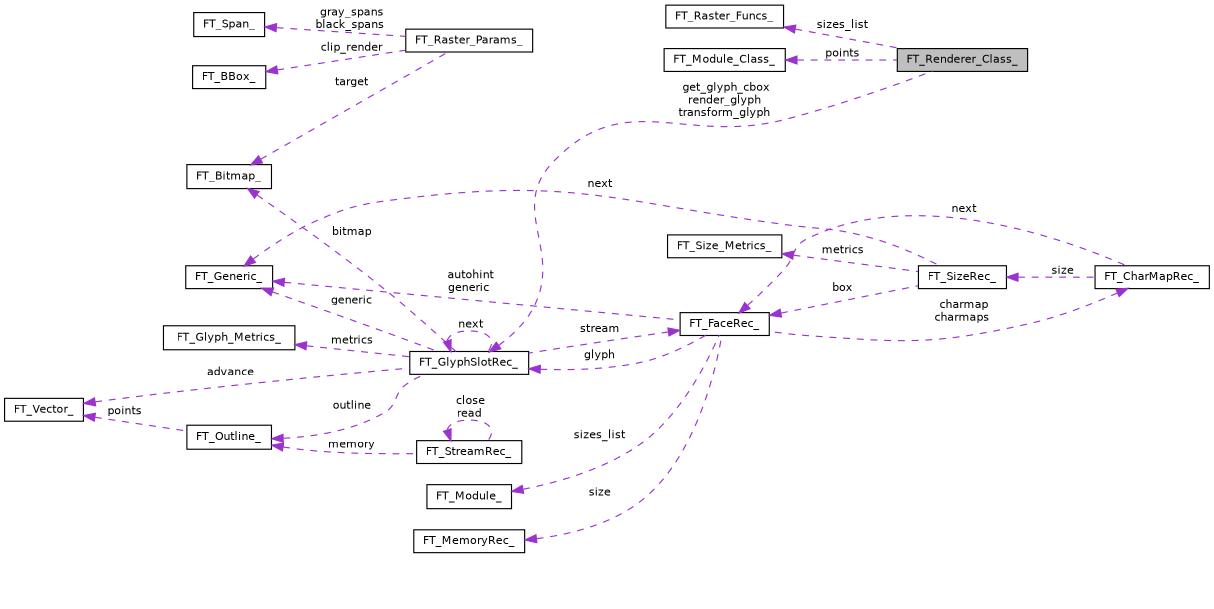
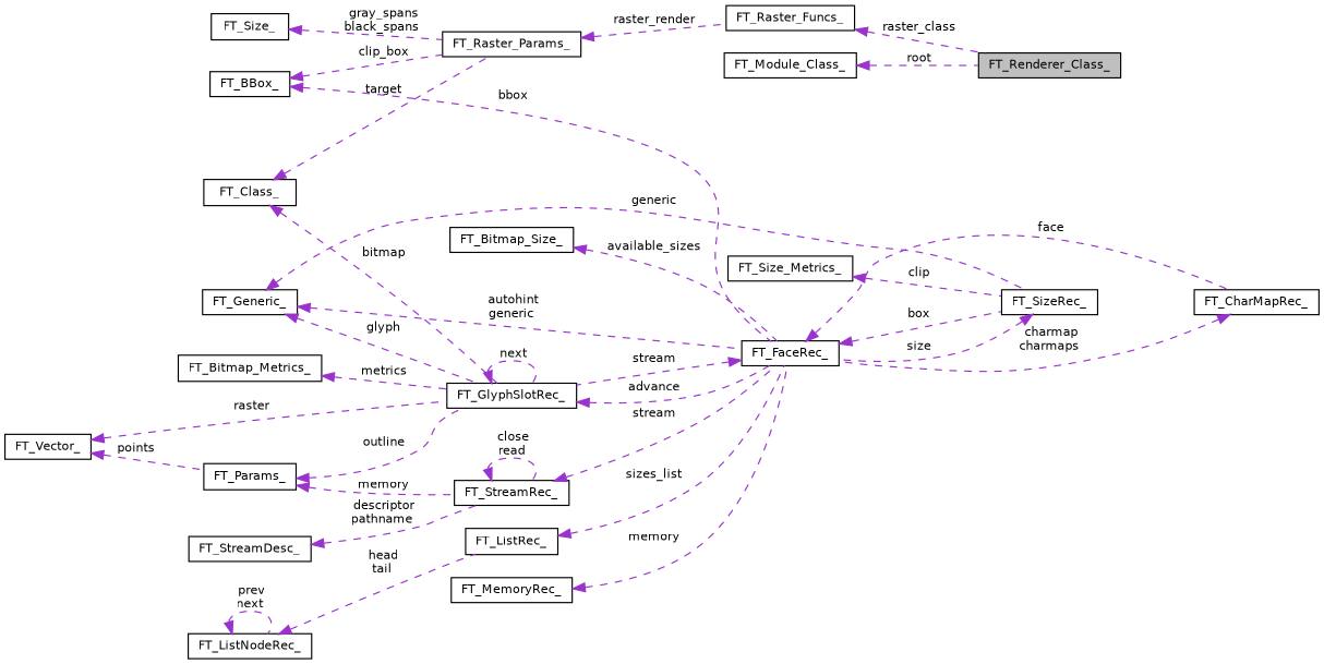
  digraph {
    rankdir=LR
    node [color=black fillcolor=white fontname=Helvetica fontsize=10 shape=record style=filled]
    edge [color=darkorchid3 dir=back fontname=Helvetica fontsize=10 labelfontname=Helvetica labelfontsize=10 style=dashed]
    n1 [fillcolor=grey75 fontcolor=black height=0.2 label=FT_Renderer_Class_ width=0.4]
    n2 [height=0.2 label=FT_Raster_Funcs_ width=0.4]
    n3 [height=0.2 label=FT_Raster_Params_ width=0.4]
-   n4 [height=0.2 label=FT_Span_ width=0.4]
-   n5 [height=0.2 label=FT_Bitmap_ width=0.4]
+   n4 [height=0.2 label=FT_Size_ width=0.4]
+   n5 [height=0.2 label=FT_Class_ width=0.4]
    n6 [height=0.2 label=FT_GlyphSlotRec_ width=0.4]
    n7 [height=0.2 label=FT_FaceRec_ width=0.4]
    n8 [height=0.2 label=FT_BBox_ width=0.4]
    n9 [height=0.2 label=FT_SizeRec_ width=0.4]
    n10 [height=0.2 label=FT_CharMapRec_ width=0.4]
    n11 [height=0.2 label=FT_Module_Class_ width=0.4]
-   n12 [height=0.2 label=FT_Outline_ width=0.4]
+   n12 [height=0.2 label=FT_Params_ width=0.4]
    n13 [height=0.2 label=FT_StreamRec_ width=0.4]
    n14 [height=0.2 label=FT_Vector_ width=0.4]
    n15 [height=0.2 label=FT_Generic_ width=0.4]
-   n16 [height=0.2 label=FT_Glyph_Metrics_ width=0.4]
+   n16 [height=0.2 label=FT_Bitmap_Metrics_ width=0.4]
    n17 [height=0.2 label=FT_MemoryRec_ width=0.4]
-   n20 [height=0.2 label=FT_Module_ width=0.4]
+   n18 [height=0.2 label=FT_StreamDesc_ width=0.4]
+   n19 [height=0.2 label=FT_Bitmap_Size_ width=0.4]
+   n20 [height=0.2 label=FT_ListRec_ width=0.4]
+   n21 [height=0.2 label=FT_ListNodeRec_ width=0.4]
    n22 [height=0.2 label=FT_Size_Metrics_ width=0.4]
-   n2 -> n1 [label=" sizes_list"]
+   n2 -> n1 [label=" raster_class"]
+   n3 -> n2 [label=" raster_render"]
    n4 -> n3 [label=" gray_spans\nblack_spans"]
    n5 -> n3 [label=" target"]
    n5 -> n6 [label=" bitmap"]
-   n6 -> n1 [label=" get_glyph_cbox\nrender_glyph\ntransform_glyph"]
    n6 -> n6 [label=" next"]
-   n6 -> n7 [label=" glyph"]
+   n6 -> n7 [label=" advance"]
    n7 -> n6 [label=" stream"]
    n7 -> n9 [label=" box"]
-   n7 -> n10 [label=" next"]
-   n8 -> n3 [label=" clip_render"]
-   n9 -> n10 [label=" size"]
+   n7 -> n10 [label=" face"]
+   n8 -> n3 [label=" clip_box"]
+   n8 -> n7 [label=" bbox"]
+   n9 -> n7 [label=" size"]
    n10 -> n7 [label=" charmap\ncharmaps"]
-   n11 -> n1 [label=" points"]
+   n11 -> n1 [label=" root"]
    n12 -> n6 [label=" outline"]
    n12 -> n13 [label=" memory"]
+   n13 -> n7 [label=" stream"]
    n13 -> n13 [label=" close\nread"]
-   n14 -> n6 [label=" advance"]
+   n14 -> n6 [label=" raster"]
    n14 -> n12 [label=" points"]
-   n15 -> n6 [label=" generic"]
+   n15 -> n6 [label=" glyph"]
    n15 -> n7 [label=" autohint\ngeneric"]
-   n15 -> n9 [label=" next"]
+   n15 -> n9 [label=" generic"]
    n16 -> n6 [label=" metrics"]
-   n17 -> n7 [label=" size"]
+   n17 -> n7 [label=" memory"]
+   n18 -> n13 [label=" descriptor\npathname"]
+   n19 -> n7 [label=" available_sizes"]
    n20 -> n7 [label=" sizes_list"]
-   n22 -> n9 [label=" metrics"]
+   n21 -> n20 [label=" head\ntail"]
+   n21 -> n21 [label=" prev\nnext"]
+   n22 -> n9 [label=" clip"]
  }
